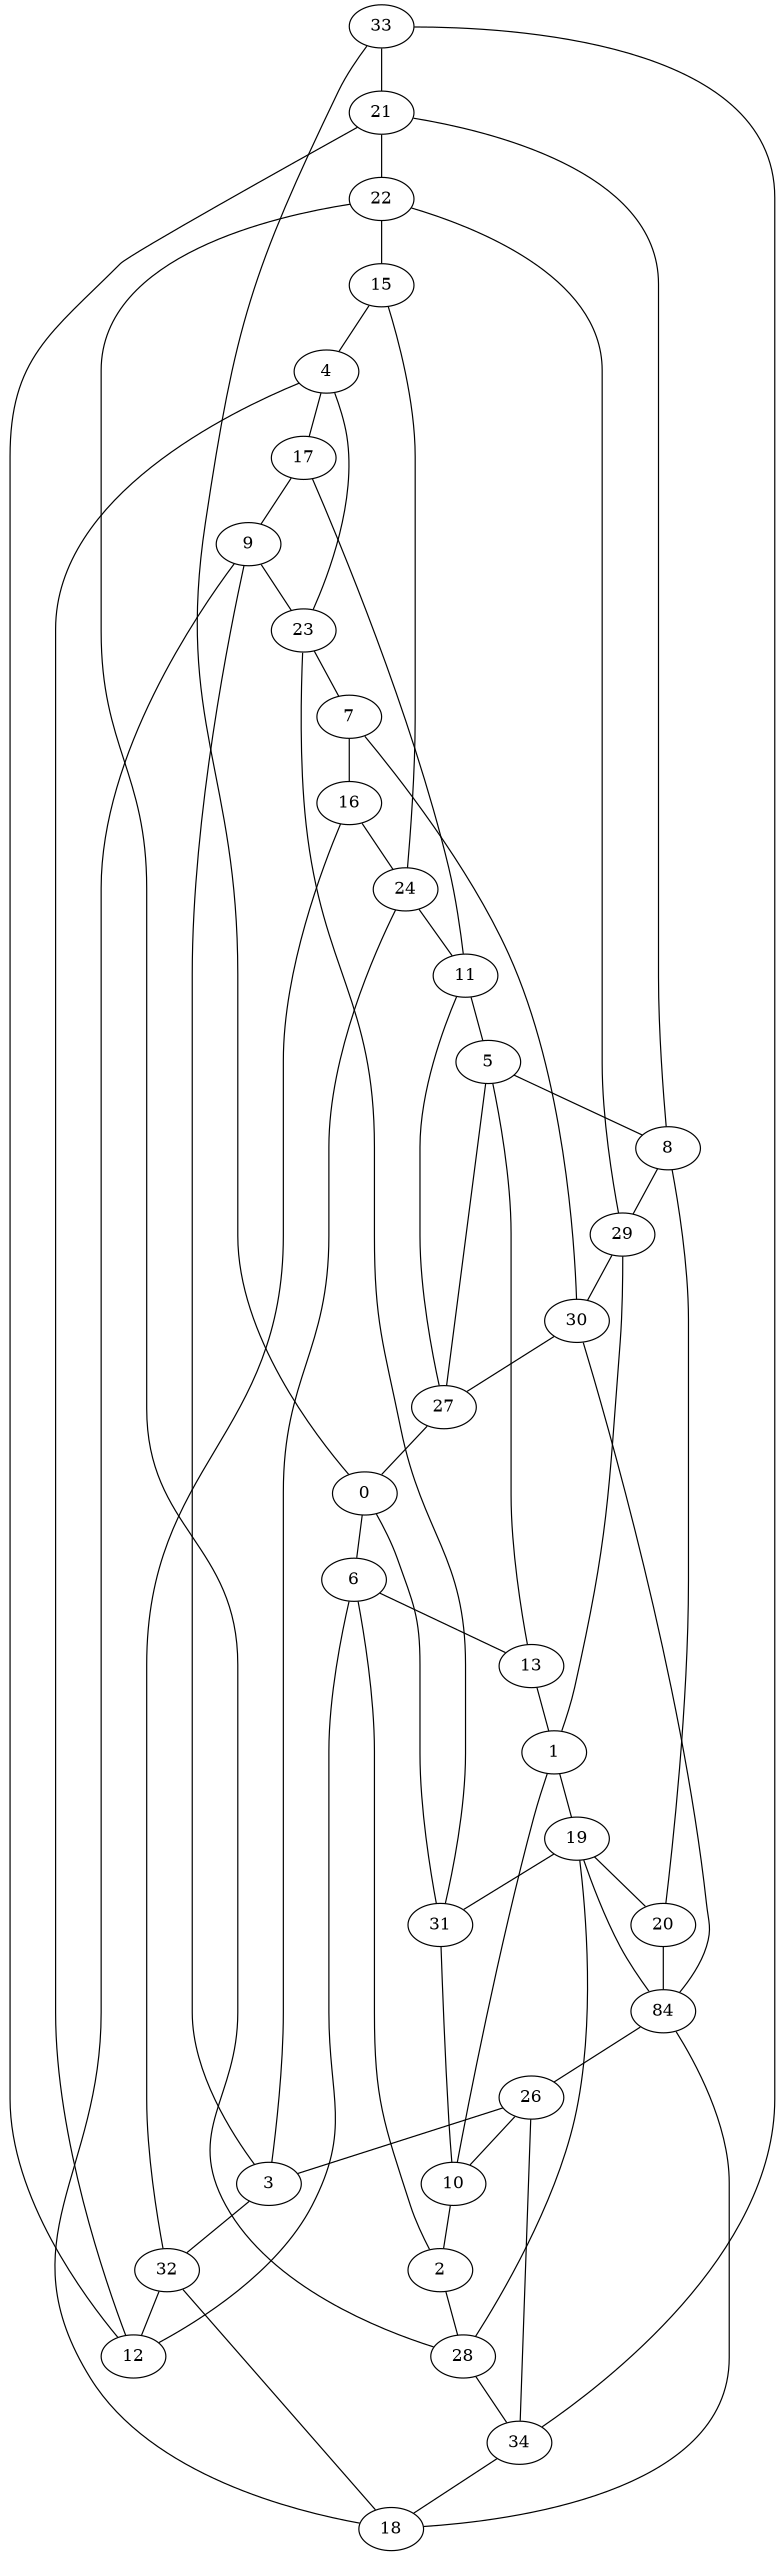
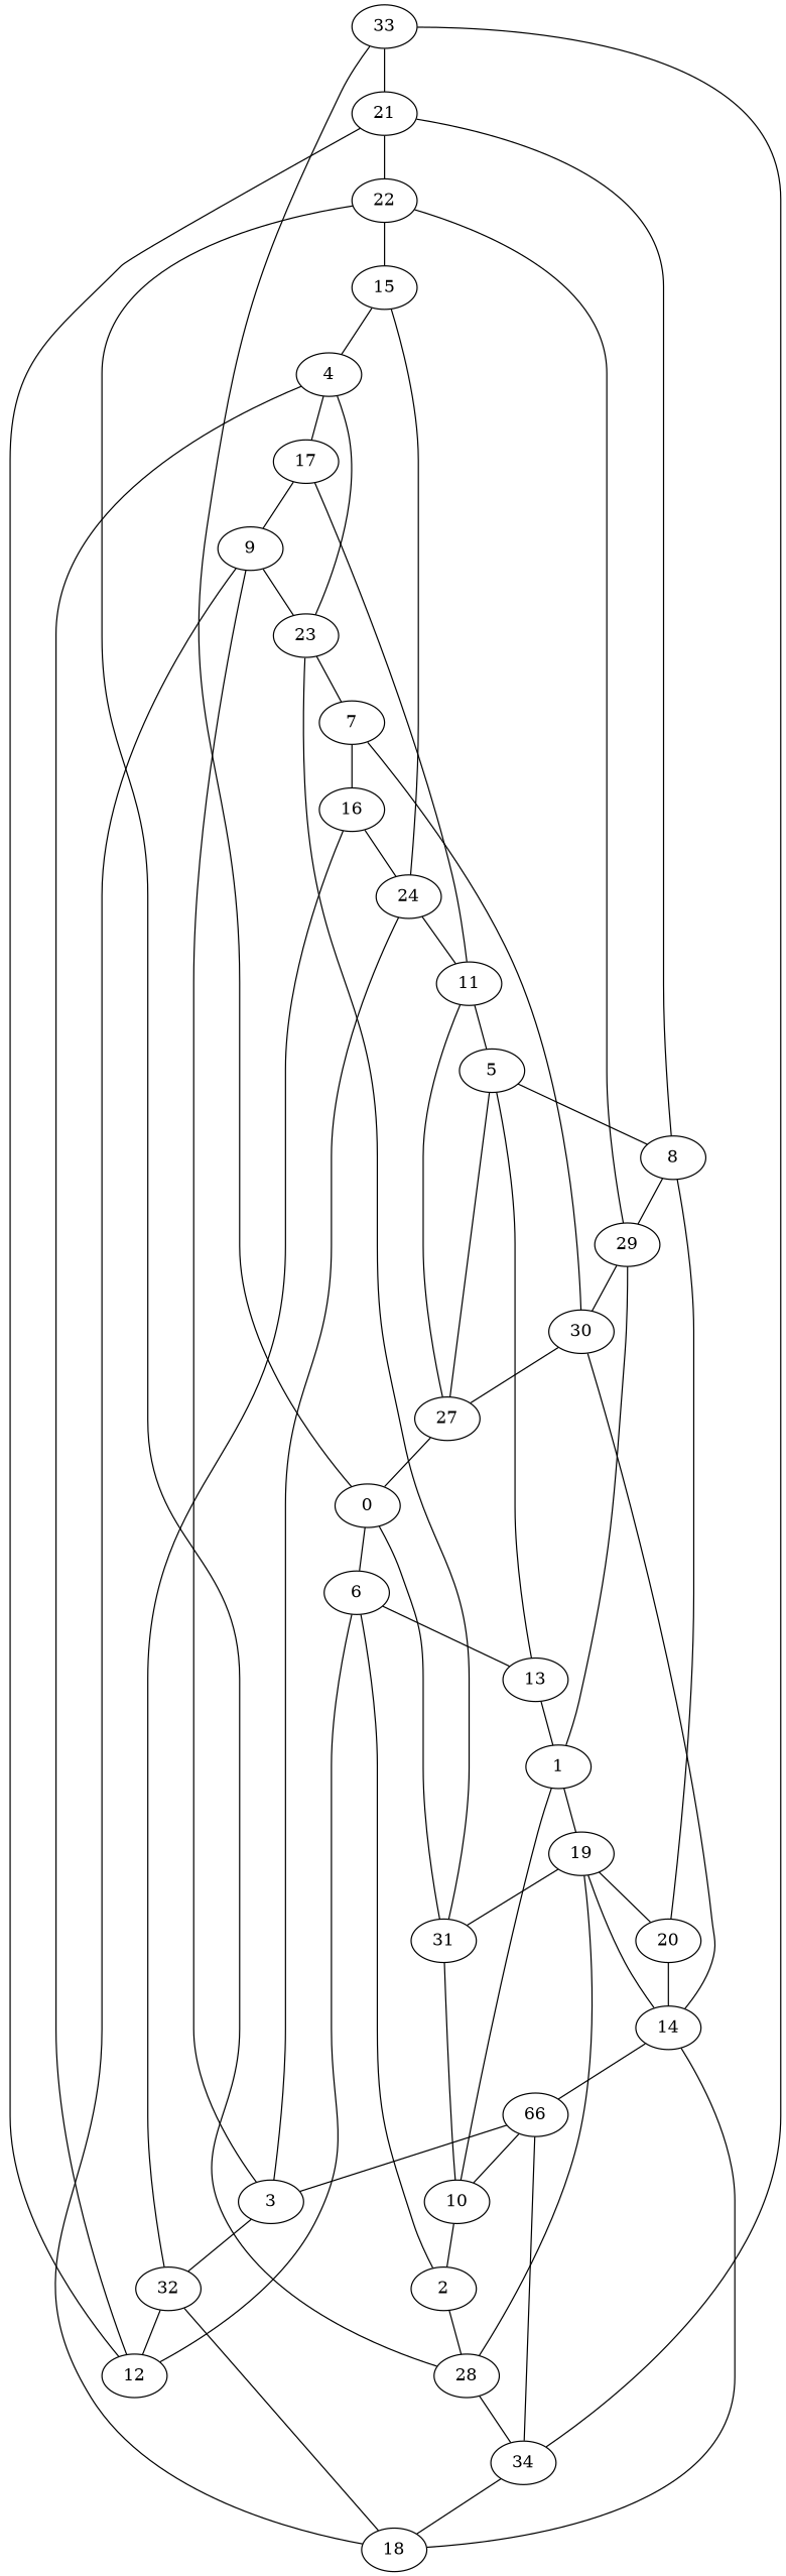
  graph {
    33
    21
    34
    22
    12
-   26
+   26 [label=66]
    18
    15
    28
    4
    6
    19
    17
    23
    20
-   14 [label=84]
+   14
    8
    13
    5
    1
    30
    29
    3
    10
    27
    7
    24
    32
    2
    11
    9
    0
    16
    31
    33 -- 21
    33 -- 34
    21 -- 22
    21 -- 12
    34 -- 26
    34 -- 18
    22 -- 15
    22 -- 28
    12 -- 4
    12 -- 6
    26 -- 3
    26 -- 10
    18 -- 14
    18 -- 9
    15 -- 4
    28 -- 34
    28 -- 19
    4 -- 17
    4 -- 23
    6 -- 13
    6 -- 2
    19 -- 20
    19 -- 14
    19 -- 31
    17 -- 9
    23 -- 7
    23 -- 31
    20 -- 14
    20 -- 8
    14 -- 26
    14 -- 30
    8 -- 21
    8 -- 29
    13 -- 5
    13 -- 1
    5 -- 8
    5 -- 27
    1 -- 19
    1 -- 29
    30 -- 27
    30 -- 7
    29 -- 22
    29 -- 30
    3 -- 24
    3 -- 32
    10 -- 1
    10 -- 2
    27 -- 11
    27 -- 0
    7 -- 16
    24 -- 15
    24 -- 11
    32 -- 12
    32 -- 18
    2 -- 28
    11 -- 17
    11 -- 5
    9 -- 23
    9 -- 3
    0 -- 33
    0 -- 6
    16 -- 24
    16 -- 32
    31 -- 10
    31 -- 0
  }
